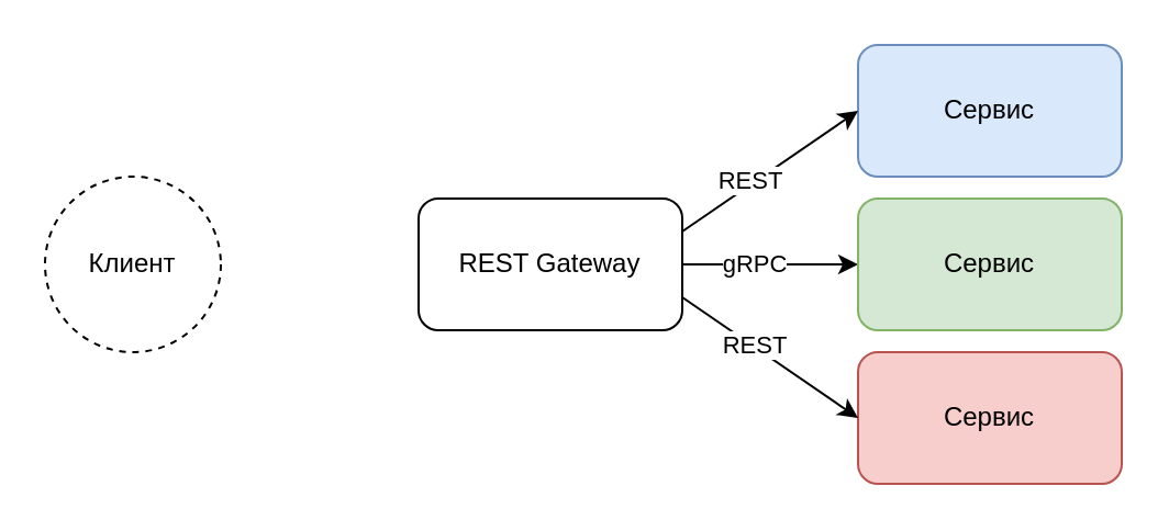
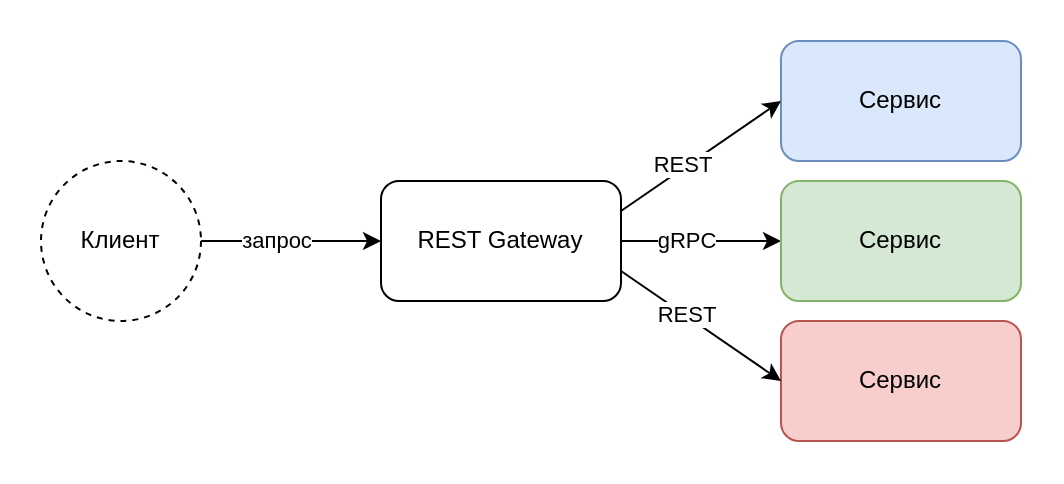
  <mxCell id="0" />
  <mxCell id="1" parent="0" />
  <mxCell id="2" style="edgeStyle=orthogonalEdgeStyle;rounded=0;orthogonalLoop=1;jettySize=auto;html=1;entryX=0;entryY=0.5;entryDx=0;entryDy=0;exitX=1;exitY=0.5;exitDx=0;exitDy=0;" parent="1" source="11" target="4" edge="1"><mxGeometry relative="1" as="geometry"><mxPoint x="290" y="120" as="sourcePoint" /></mxGeometry></mxCell>
  <mxCell id="3" value="gRPC" style="edgeLabel;html=1;align=center;verticalAlign=middle;resizable=0;points=[];" vertex="1" connectable="0" parent="2"><mxGeometry x="-0.196" y="1" relative="1" as="geometry"><mxPoint as="offset" /></mxGeometry></mxCell>
  <mxCell id="4" value="Сервис" style="rounded=1;whiteSpace=wrap;html=1;fillColor=#d5e8d4;strokeColor=#82b366;" parent="1" vertex="1"><mxGeometry x="390" y="90" width="120" height="60" as="geometry" /></mxCell>
  <mxCell id="5" value="Сервис" style="rounded=1;whiteSpace=wrap;html=1;fillColor=#dae8fc;strokeColor=#6c8ebf;" parent="1" vertex="1"><mxGeometry x="390" y="20" width="120" height="60" as="geometry" /></mxCell>
  <mxCell id="6" value="Сервис" style="rounded=1;whiteSpace=wrap;html=1;fillColor=#f8cecc;strokeColor=#b85450;" parent="1" vertex="1"><mxGeometry x="390" y="160" width="120" height="60" as="geometry" /></mxCell>
  <mxCell id="7" value="" style="endArrow=classic;html=1;exitX=1;exitY=0.75;exitDx=0;exitDy=0;entryX=0;entryY=0.5;entryDx=0;entryDy=0;" parent="1" source="11" target="6" edge="1"><mxGeometry width="50" height="50" relative="1" as="geometry"><mxPoint x="278.284" y="148.284" as="sourcePoint" /><mxPoint x="510" y="140" as="targetPoint" /></mxGeometry></mxCell>
  <mxCell id="8" value="REST" style="edgeLabel;html=1;align=center;verticalAlign=middle;resizable=0;points=[];" vertex="1" connectable="0" parent="7"><mxGeometry x="-0.206" y="1" relative="1" as="geometry"><mxPoint as="offset" /></mxGeometry></mxCell>
  <mxCell id="9" value="" style="endArrow=classic;html=1;exitX=1;exitY=0.25;exitDx=0;exitDy=0;entryX=0;entryY=0.5;entryDx=0;entryDy=0;" parent="1" source="11" target="5" edge="1"><mxGeometry width="50" height="50" relative="1" as="geometry"><mxPoint x="278.284" y="91.716" as="sourcePoint" /><mxPoint x="510" y="140" as="targetPoint" /></mxGeometry></mxCell>
  <mxCell id="10" value="REST" style="edgeLabel;html=1;align=center;verticalAlign=middle;resizable=0;points=[];" vertex="1" connectable="0" parent="9"><mxGeometry x="-0.225" y="2" relative="1" as="geometry"><mxPoint as="offset" /></mxGeometry></mxCell>
  <mxCell id="11" value="REST Gateway" style="rounded=1;whiteSpace=wrap;html=1;" vertex="1" parent="1"><mxGeometry x="190" y="90" width="120" height="60" as="geometry" /></mxCell>
+ <mxCell id="12" style="edgeStyle=orthogonalEdgeStyle;rounded=0;orthogonalLoop=1;jettySize=auto;html=1;entryX=0;entryY=0.5;entryDx=0;entryDy=0;" edge="1" parent="1" source="14" target="11"><mxGeometry relative="1" as="geometry" /></mxCell>
+ <mxCell id="13" value="запрос" style="edgeLabel;html=1;align=center;verticalAlign=middle;resizable=0;points=[];" vertex="1" connectable="0" parent="12"><mxGeometry x="-0.184" y="1" relative="1" as="geometry"><mxPoint as="offset" /></mxGeometry></mxCell>
  <mxCell id="14" value="Клиент" style="ellipse;whiteSpace=wrap;html=1;aspect=fixed;dashed=1;" vertex="1" parent="1"><mxGeometry x="20" y="80" width="80" height="80" as="geometry" /></mxCell>
